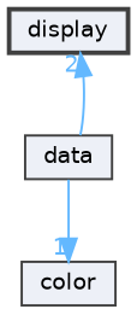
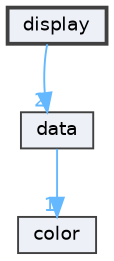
  digraph {
    compound=true
    node [color=grey25 fillcolor="#edf0f7" fontname=Helvetica fontsize=10 shape=box style=filled]
    edge [color=steelblue1 fontcolor=steelblue1 fontname=Helvetica fontsize=10 labeldistance=1.5 labelfontname=Helvetica labelfontsize=10]
    n1 [height=0.2 label=display style="filled,bold" width=0.4]
    n2 [height=0.2 label=data width=0.4]
    n3 [height=0.2 label=color width=0.4]
-   n2 -> n1 [headlabel=2]
+   n1 -> n2 [headlabel=2]
    n2 -> n3 [headlabel=1]
  }
